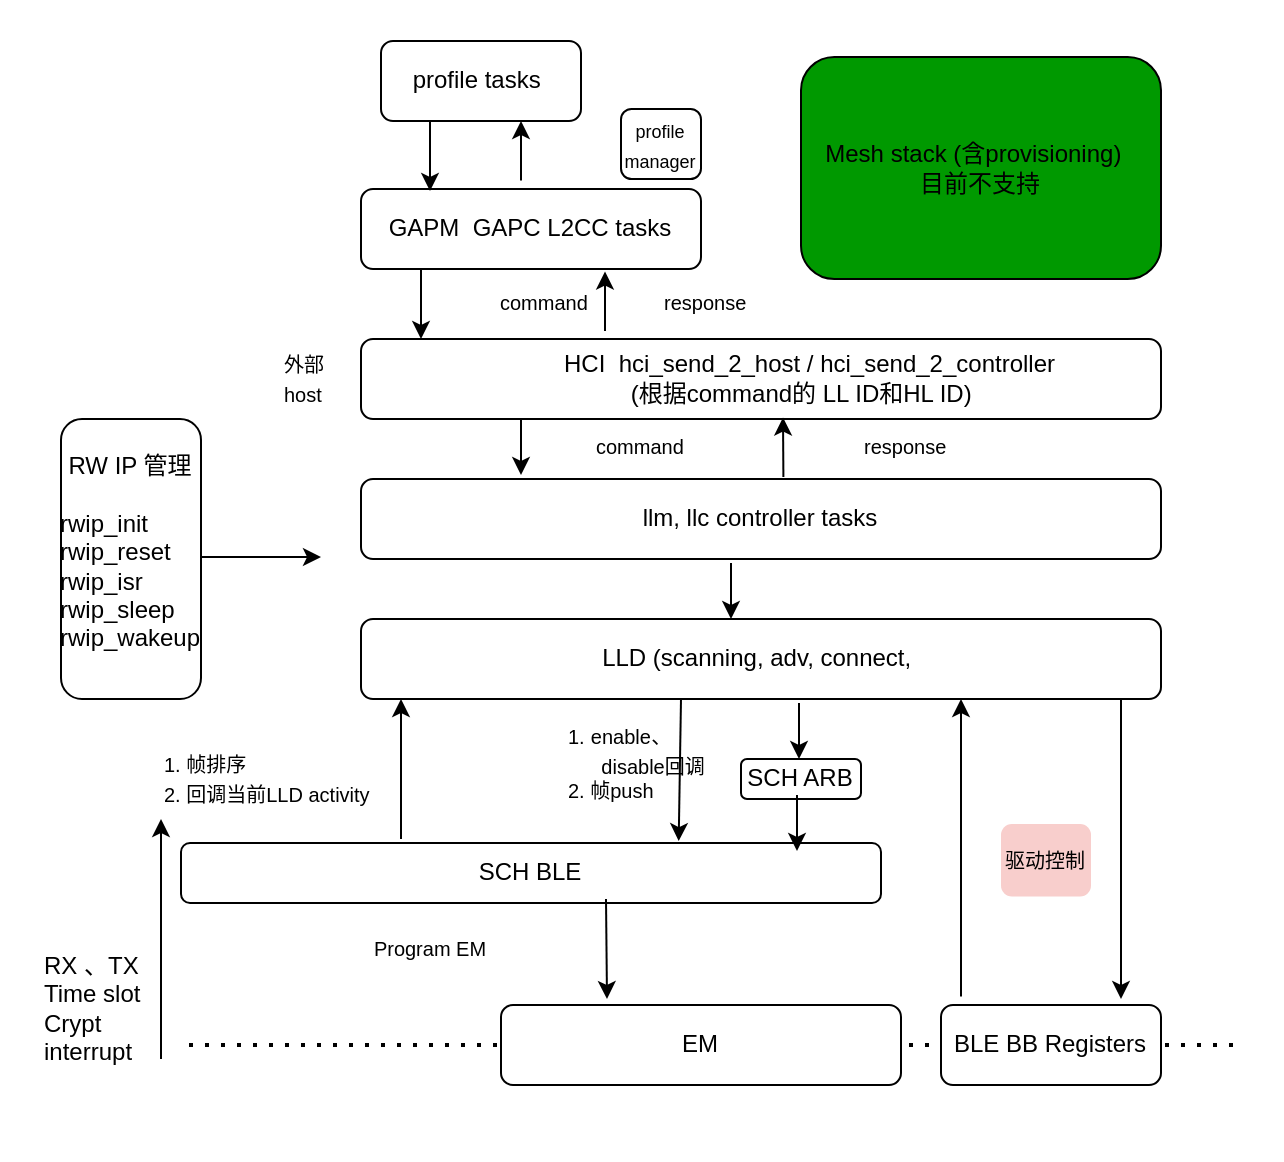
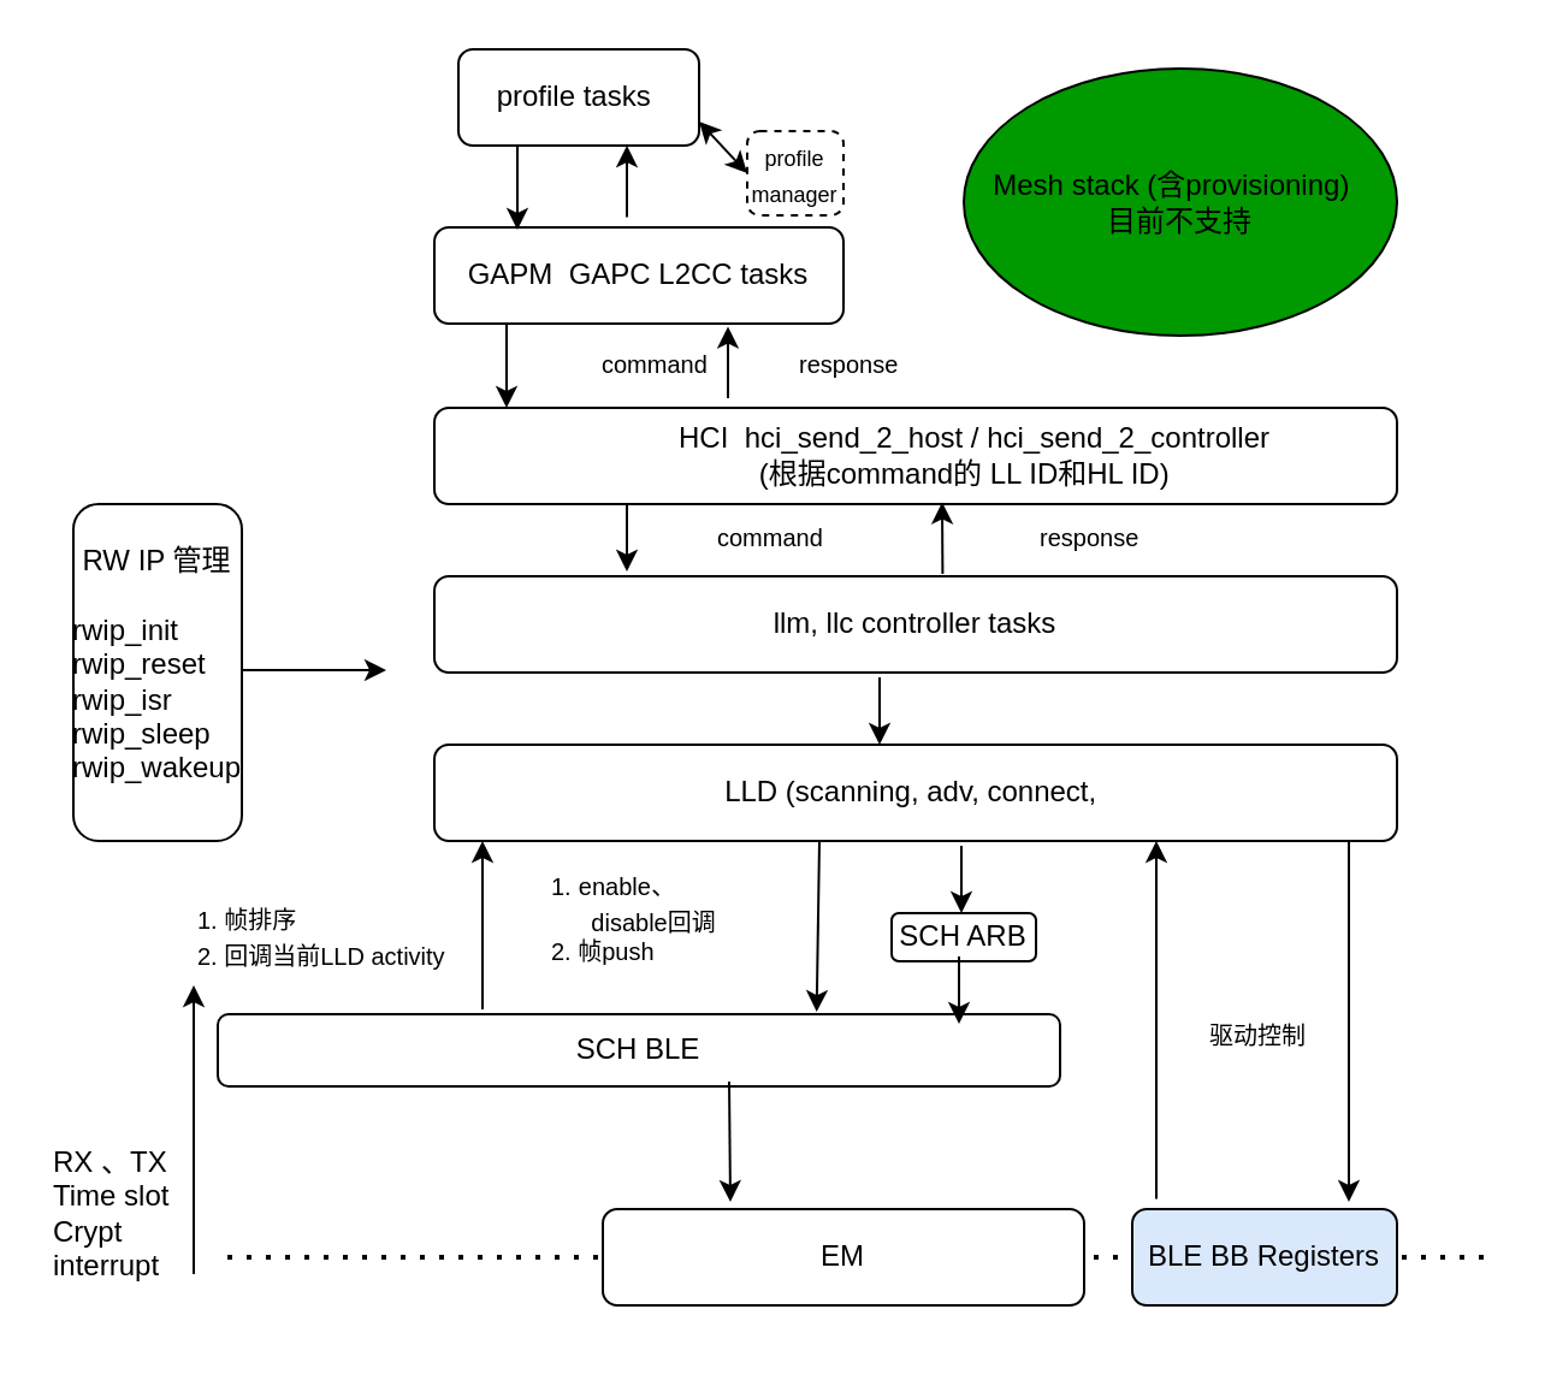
  <mxCell id="0" />
  <mxCell id="1" parent="0" />
- <mxCell id="2" value="&lt;font style=&quot;font-size: 9px&quot;&gt;profile manager&lt;/font&gt;" style="rounded=1;whiteSpace=wrap;html=1;" parent="1" vertex="1"><mxGeometry x="310" y="54" width="40" height="35" as="geometry" /></mxCell>
+ <mxCell id="2" value="&lt;font style=&quot;font-size: 9px&quot;&gt;profile manager&lt;/font&gt;" style="rounded=1;whiteSpace=wrap;html=1;dashed=1;" parent="1" vertex="1"><mxGeometry x="310" y="54" width="40" height="35" as="geometry" /></mxCell>
  <mxCell id="3" value="GAPM&amp;nbsp; GAPC L2CC tasks" style="rounded=1;whiteSpace=wrap;html=1;" parent="1" vertex="1"><mxGeometry x="180" y="94" width="170" height="40" as="geometry" /></mxCell>
  <mxCell id="4" value="&amp;nbsp; &amp;nbsp; &amp;nbsp; &amp;nbsp; &amp;nbsp; &amp;nbsp; &amp;nbsp; &amp;nbsp; &amp;nbsp; &amp;nbsp; &amp;nbsp; &amp;nbsp; &amp;nbsp; &amp;nbsp; &amp;nbsp; HCI&amp;nbsp; hci_send_2_host /&amp;nbsp;hci_send_2_controller&lt;br&gt;&amp;nbsp; &amp;nbsp; &amp;nbsp; &amp;nbsp; &amp;nbsp; &amp;nbsp; &amp;nbsp; &amp;nbsp; &amp;nbsp; &amp;nbsp; &amp;nbsp; &amp;nbsp; &amp;nbsp; &amp;nbsp; &amp;nbsp; &amp;nbsp; &amp;nbsp; &amp;nbsp; &amp;nbsp; &amp;nbsp; (根据command的 LL ID和HL ID)" style="rounded=1;whiteSpace=wrap;html=1;align=left;" parent="1" vertex="1"><mxGeometry x="180" y="169" width="400" height="40" as="geometry" /></mxCell>
  <mxCell id="5" value="llm, llc controller tasks" style="rounded=1;whiteSpace=wrap;html=1;" parent="1" vertex="1"><mxGeometry x="180" y="239" width="400" height="40" as="geometry" /></mxCell>
  <mxCell id="6" value="LLD (scanning, adv, connect,&amp;nbsp;" style="rounded=1;whiteSpace=wrap;html=1;" parent="1" vertex="1"><mxGeometry x="180" y="309" width="400" height="40" as="geometry" /></mxCell>
  <mxCell id="7" value="SCH BLE" style="rounded=1;whiteSpace=wrap;html=1;" parent="1" vertex="1"><mxGeometry x="90" y="421" width="350" height="30" as="geometry" /></mxCell>
- <mxCell id="8" value="&lt;span style=&quot;font-size: 10px&quot;&gt;外部host&lt;/span&gt;" style="rounded=1;whiteSpace=wrap;html=1;strokeColor=none;align=left;" parent="1" vertex="1"><mxGeometry x="140" y="172.75" width="30" height="32.5" as="geometry" /></mxCell>
- <mxCell id="9" value="&lt;font style=&quot;font-size: 10px&quot;&gt;Program EM&lt;/font&gt;" style="rounded=1;whiteSpace=wrap;html=1;strokeColor=none;" parent="1" vertex="1"><mxGeometry x="170" y="459" width="90" height="30" as="geometry" /></mxCell>
  <mxCell id="10" value="" style="endArrow=none;dashed=1;html=1;dashPattern=1 3;strokeWidth=2;" parent="1" edge="1"><mxGeometry width="50" height="50" relative="1" as="geometry"><mxPoint x="94" y="522" as="sourcePoint" /><mxPoint x="620" y="522" as="targetPoint" /></mxGeometry></mxCell>
- <mxCell id="11" value="BLE BB Registers" style="rounded=1;whiteSpace=wrap;html=1;" parent="1" vertex="1"><mxGeometry x="470" y="502" width="110" height="40" as="geometry" /></mxCell>
+ <mxCell id="11" value="BLE BB Registers" style="rounded=1;whiteSpace=wrap;html=1;fillColor=#dae8fc;" parent="1" vertex="1"><mxGeometry x="470" y="502" width="110" height="40" as="geometry" /></mxCell>
  <mxCell id="12" value="EM&lt;br&gt;" style="rounded=1;whiteSpace=wrap;html=1;" parent="1" vertex="1"><mxGeometry x="250" y="502" width="200" height="40" as="geometry" /></mxCell>
  <mxCell id="13" value="&lt;span class=&quot;fontstyle0&quot;&gt;RX 、&lt;/span&gt;&lt;span class=&quot;fontstyle0&quot;&gt;TX&amp;nbsp;&lt;br&gt;&lt;/span&gt;&lt;span class=&quot;fontstyle0&quot;&gt;Time slot&lt;br&gt;&lt;/span&gt;&lt;span class=&quot;fontstyle0&quot;&gt;Crypt &lt;br&gt;interrupt&lt;/span&gt;" style="text;whiteSpace=wrap;html=1;" parent="1" vertex="1"><mxGeometry x="20" y="469" width="60" height="90" as="geometry" /></mxCell>
  <mxCell id="14" value="RW IP 管理&lt;br&gt;&lt;div style=&quot;text-align: left&quot;&gt;&lt;span&gt;&lt;br&gt;&lt;/span&gt;&lt;/div&gt;&lt;div style=&quot;text-align: left&quot;&gt;&lt;span&gt;rwip_init&lt;/span&gt;&lt;/div&gt;&lt;div style=&quot;text-align: left&quot;&gt;&lt;span&gt;rwip_reset&lt;/span&gt;&lt;/div&gt;&lt;div style=&quot;text-align: left&quot;&gt;&lt;span&gt;rwip_isr&lt;/span&gt;&lt;/div&gt;&lt;div style=&quot;text-align: left&quot;&gt;&lt;span&gt;rwip_sleep&lt;/span&gt;&lt;/div&gt;&lt;div style=&quot;text-align: left&quot;&gt;&lt;span&gt;rwip_wakeup&lt;/span&gt;&lt;/div&gt;&lt;table class=&quot;NormalTable&quot; style=&quot;text-align: left&quot;&gt;&lt;tbody&gt;&lt;tr&gt;&lt;td width=&quot;200&quot;&gt;&lt;/td&gt;&lt;/tr&gt;&lt;/tbody&gt;&lt;/table&gt;" style="rounded=1;whiteSpace=wrap;html=1;" parent="1" vertex="1"><mxGeometry x="30" y="209" width="70" height="140" as="geometry" /></mxCell>
  <mxCell id="15" value="SCH ARB" style="rounded=1;whiteSpace=wrap;html=1;" parent="1" vertex="1"><mxGeometry x="370" y="379" width="60" height="20" as="geometry" /></mxCell>
- <mxCell id="16" value="&lt;div style=&quot;text-align: justify&quot;&gt;&lt;span style=&quot;font-size: 10px&quot;&gt;1. enable、&amp;nbsp; &amp;nbsp; &amp;nbsp; &amp;nbsp; &amp;nbsp; &amp;nbsp; &amp;nbsp; disable回调&lt;/span&gt;&lt;/div&gt;&lt;font style=&quot;font-size: 10px&quot;&gt;&lt;div style=&quot;text-align: justify&quot;&gt;&lt;span&gt;2. 帧push&lt;/span&gt;&lt;/div&gt;&lt;/font&gt;" style="rounded=1;whiteSpace=wrap;html=1;strokeColor=none;align=center;" parent="1" vertex="1"><mxGeometry x="282.5" y="362.75" width="75" height="36.25" as="geometry" /></mxCell>
- <mxCell id="17" value="&lt;div style=&quot;text-align: justify&quot;&gt;&lt;span style=&quot;font-size: 10px&quot;&gt;驱动控制&lt;/span&gt;&lt;/div&gt;" style="rounded=1;whiteSpace=wrap;html=1;strokeColor=none;align=center;fillColor=#f8cecc;" parent="1" vertex="1"><mxGeometry x="500" y="411.5" width="45" height="36.25" as="geometry" /></mxCell>
+ <mxCell id="16" value="&lt;div style=&quot;text-align: justify&quot;&gt;&lt;span style=&quot;font-size: 10px&quot;&gt;1. enable、&amp;nbsp; &amp;nbsp; &amp;nbsp; &amp;nbsp; &amp;nbsp; &amp;nbsp; &amp;nbsp; disable回调&lt;/span&gt;&lt;/div&gt;&lt;font style=&quot;font-size: 10px&quot;&gt;&lt;div style=&quot;text-align: justify&quot;&gt;&lt;span&gt;2. 帧push&lt;/span&gt;&lt;/div&gt;&lt;/font&gt;" style="rounded=1;whiteSpace=wrap;html=1;strokeColor=none;align=center;" parent="1" vertex="1"><mxGeometry x="227.5" y="362.75" width="75" height="36.25" as="geometry" /></mxCell>
+ <mxCell id="17" value="&lt;div style=&quot;text-align: justify&quot;&gt;&lt;span style=&quot;font-size: 10px&quot;&gt;驱动控制&lt;/span&gt;&lt;/div&gt;" style="rounded=1;whiteSpace=wrap;html=1;strokeColor=none;align=center;" parent="1" vertex="1"><mxGeometry x="500" y="411.5" width="45" height="36.25" as="geometry" /></mxCell>
  <mxCell id="18" value="&lt;font style=&quot;font-size: 10px&quot;&gt;1. 帧排序&lt;br&gt;2. 回调当前LLD activity&lt;/font&gt;" style="rounded=1;whiteSpace=wrap;html=1;strokeColor=none;align=left;" parent="1" vertex="1"><mxGeometry x="80" y="372.75" width="110" height="32.5" as="geometry" /></mxCell>
  <mxCell id="19" value="&lt;span style=&quot;font-size: 10px&quot;&gt;command&lt;/span&gt;" style="rounded=1;whiteSpace=wrap;html=1;strokeColor=none;align=left;" parent="1" vertex="1"><mxGeometry x="295.5" y="218" width="30" height="10" as="geometry" /></mxCell>
  <mxCell id="20" value="&lt;span style=&quot;font-size: 10px&quot;&gt;response&lt;/span&gt;" style="rounded=1;whiteSpace=wrap;html=1;strokeColor=none;align=left;" parent="1" vertex="1"><mxGeometry x="430" y="218" width="30" height="10" as="geometry" /></mxCell>
  <mxCell id="21" value="&lt;span style=&quot;font-size: 10px&quot;&gt;command&lt;/span&gt;" style="rounded=1;whiteSpace=wrap;html=1;strokeColor=none;align=left;" parent="1" vertex="1"><mxGeometry x="247.5" y="146" width="30" height="10" as="geometry" /></mxCell>
  <mxCell id="22" value="&lt;span style=&quot;font-size: 10px&quot;&gt;response&lt;/span&gt;" style="rounded=1;whiteSpace=wrap;html=1;strokeColor=none;align=left;" parent="1" vertex="1"><mxGeometry x="330" y="146" width="30" height="10" as="geometry" /></mxCell>
- <mxCell id="23" value="Mesh stack (含provisioning)&amp;nbsp;&amp;nbsp;&lt;br&gt;目前不支持" style="rounded=1;whiteSpace=wrap;html=1;fillColor=#009900;" parent="1" vertex="1"><mxGeometry x="400" y="28" width="180" height="111" as="geometry" /></mxCell>
+ <mxCell id="23" value="Mesh stack (含provisioning)&amp;nbsp;&amp;nbsp;&lt;br&gt;目前不支持" style="ellipse;whiteSpace=wrap;html=1;fillColor=#009900;" parent="1" vertex="1"><mxGeometry x="400" y="28" width="180" height="111" as="geometry" /></mxCell>
  <mxCell id="24" value="profile tasks&amp;nbsp;" style="rounded=1;whiteSpace=wrap;html=1;" parent="1" vertex="1"><mxGeometry x="190" y="20" width="100" height="40" as="geometry" /></mxCell>
+ <mxCell id="25" value="" style="endArrow=classic;startArrow=classic;html=1;entryX=1;entryY=0.75;entryDx=0;entryDy=0;exitX=0;exitY=0.5;exitDx=0;exitDy=0;" parent="1" source="2" target="24" edge="1"><mxGeometry width="50" height="50" relative="1" as="geometry"><mxPoint x="277.5" y="78" as="sourcePoint" /><mxPoint x="327.5" y="28" as="targetPoint" /></mxGeometry></mxCell>
  <mxCell id="26" value="" style="endArrow=classic;html=1;" edge="1" parent="1"><mxGeometry width="50" height="50" relative="1" as="geometry"><mxPoint x="80" y="529" as="sourcePoint" /><mxPoint x="80" y="409" as="targetPoint" /></mxGeometry></mxCell>
  <mxCell id="27" value="" style="endArrow=classic;html=1;" edge="1" parent="1"><mxGeometry width="50" height="50" relative="1" as="geometry"><mxPoint x="560" y="349" as="sourcePoint" /><mxPoint x="560" y="499" as="targetPoint" /></mxGeometry></mxCell>
  <mxCell id="28" value="" style="endArrow=classic;html=1;entryX=0.75;entryY=1;entryDx=0;entryDy=0;" edge="1" parent="1" target="6"><mxGeometry width="50" height="50" relative="1" as="geometry"><mxPoint x="480" y="497.75" as="sourcePoint" /><mxPoint x="530" y="447.75" as="targetPoint" /></mxGeometry></mxCell>
  <mxCell id="29" value="" style="endArrow=classic;html=1;" edge="1" parent="1"><mxGeometry width="50" height="50" relative="1" as="geometry"><mxPoint x="302.5" y="449" as="sourcePoint" /><mxPoint x="303" y="499" as="targetPoint" /></mxGeometry></mxCell>
  <mxCell id="30" value="" style="endArrow=classic;html=1;entryX=0.711;entryY=-0.033;entryDx=0;entryDy=0;entryPerimeter=0;" edge="1" parent="1" target="7"><mxGeometry width="50" height="50" relative="1" as="geometry"><mxPoint x="340" y="349" as="sourcePoint" /><mxPoint x="340.5" y="399" as="targetPoint" /></mxGeometry></mxCell>
  <mxCell id="31" value="" style="endArrow=classic;html=1;" edge="1" parent="1"><mxGeometry width="50" height="50" relative="1" as="geometry"><mxPoint x="399" y="351" as="sourcePoint" /><mxPoint x="399" y="379" as="targetPoint" /></mxGeometry></mxCell>
  <mxCell id="32" value="" style="endArrow=classic;html=1;" edge="1" parent="1"><mxGeometry width="50" height="50" relative="1" as="geometry"><mxPoint x="398" y="397" as="sourcePoint" /><mxPoint x="398" y="425" as="targetPoint" /></mxGeometry></mxCell>
  <mxCell id="33" value="" style="endArrow=classic;html=1;" edge="1" parent="1"><mxGeometry width="50" height="50" relative="1" as="geometry"><mxPoint x="200" y="419" as="sourcePoint" /><mxPoint x="200" y="349" as="targetPoint" /></mxGeometry></mxCell>
  <mxCell id="34" value="" style="endArrow=classic;html=1;" edge="1" parent="1"><mxGeometry width="50" height="50" relative="1" as="geometry"><mxPoint x="365" y="281" as="sourcePoint" /><mxPoint x="365" y="309" as="targetPoint" /></mxGeometry></mxCell>
  <mxCell id="35" value="" style="endArrow=classic;html=1;" edge="1" parent="1"><mxGeometry width="50" height="50" relative="1" as="geometry"><mxPoint x="260" y="209" as="sourcePoint" /><mxPoint x="260" y="237" as="targetPoint" /></mxGeometry></mxCell>
  <mxCell id="36" value="" style="endArrow=classic;html=1;entryX=0.075;entryY=0;entryDx=0;entryDy=0;entryPerimeter=0;" edge="1" parent="1" target="4"><mxGeometry width="50" height="50" relative="1" as="geometry"><mxPoint x="210" y="134" as="sourcePoint" /><mxPoint x="210" y="162" as="targetPoint" /></mxGeometry></mxCell>
  <mxCell id="37" value="" style="endArrow=classic;html=1;exitX=0.528;exitY=-0.1;exitDx=0;exitDy=0;exitPerimeter=0;" edge="1" parent="1"><mxGeometry width="50" height="50" relative="1" as="geometry"><mxPoint x="391.2" y="238" as="sourcePoint" /><mxPoint x="391" y="208.25" as="targetPoint" /></mxGeometry></mxCell>
  <mxCell id="38" value="" style="endArrow=classic;html=1;" edge="1" parent="1"><mxGeometry width="50" height="50" relative="1" as="geometry"><mxPoint x="302" y="165" as="sourcePoint" /><mxPoint x="302" y="135.25" as="targetPoint" /></mxGeometry></mxCell>
  <mxCell id="39" value="" style="endArrow=classic;html=1;entryX=0.075;entryY=0;entryDx=0;entryDy=0;entryPerimeter=0;" edge="1" parent="1"><mxGeometry width="50" height="50" relative="1" as="geometry"><mxPoint x="214.5" y="60" as="sourcePoint" /><mxPoint x="214.5" y="95" as="targetPoint" /></mxGeometry></mxCell>
  <mxCell id="40" value="" style="endArrow=classic;html=1;" edge="1" parent="1"><mxGeometry width="50" height="50" relative="1" as="geometry"><mxPoint x="260" y="89.75" as="sourcePoint" /><mxPoint x="260" y="60" as="targetPoint" /></mxGeometry></mxCell>
  <mxCell id="41" value="" style="endArrow=classic;html=1;" edge="1" parent="1"><mxGeometry width="50" height="50" relative="1" as="geometry"><mxPoint x="100" y="278" as="sourcePoint" /><mxPoint x="160" y="278" as="targetPoint" /></mxGeometry></mxCell>
